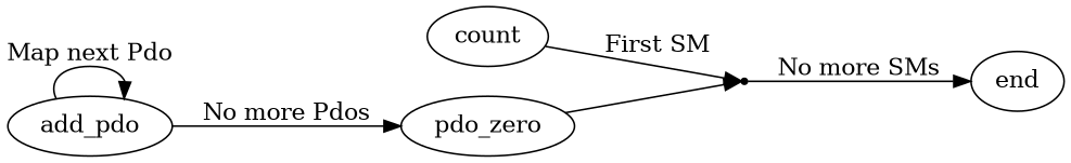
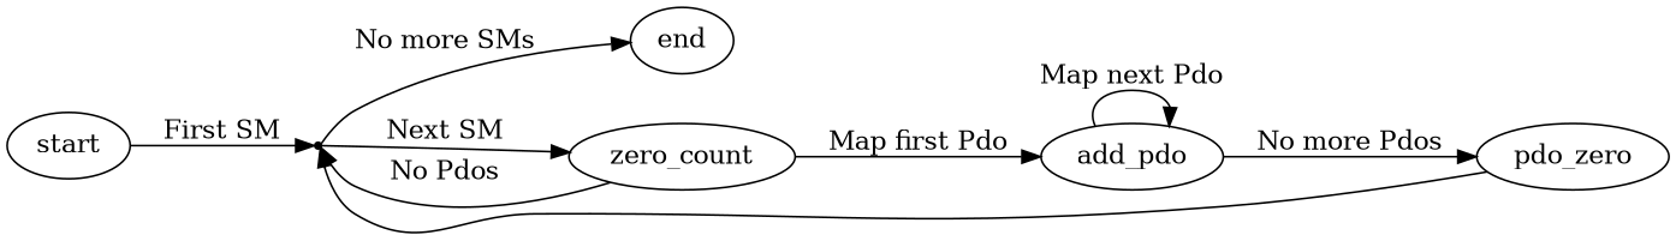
  digraph {
    rankdir=LR
    next_sync [shape=point]
    end
+   zero_count
    add_pdo
-   start [label=count]
+   start
    n6 [label=pdo_zero]
    next_sync -> end [label="No more SMs"]
+   next_sync -> zero_count [label="Next SM"]
+   zero_count -> next_sync [label="No Pdos"]
+   zero_count -> add_pdo [label="Map first Pdo" weight=5]
    add_pdo -> add_pdo [label="Map next Pdo"]
    add_pdo -> n6 [label="No more Pdos" weight=5]
    start -> next_sync [label="First SM"]
    n6 -> next_sync
  }
